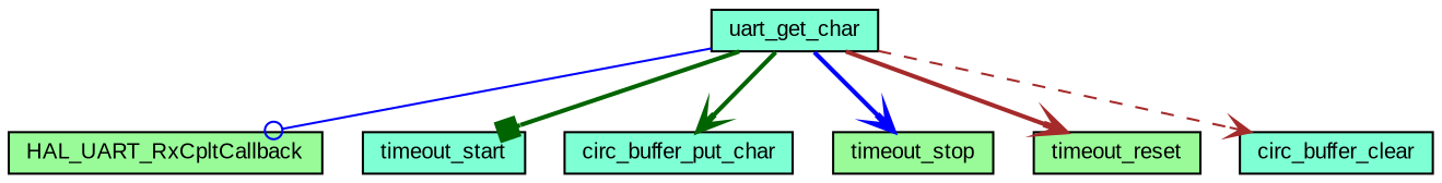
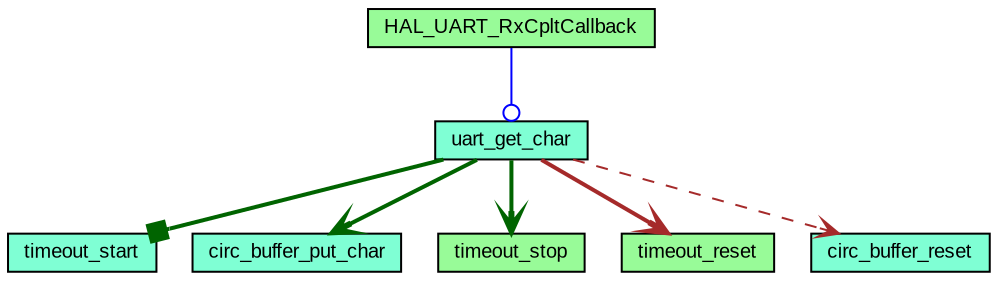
  digraph {
    fontname="Liberation Sans"
    rankdir=TB
    node [color=black fillcolor=aquamarine fontname="Liberation Sans" fontsize=10 shape=record style=filled]
    edge [arrowhead=vee color=blue fontname="Liberation Sans" fontsize=10 labelfontname=Helvetica labelfontsize=10 style=bold]
    n1 [fillcolor=palegreen fontcolor=black height=0.2 label=HAL_UART_RxCpltCallback width=0.4]
    n2 [height=0.2 label=uart_get_char width=0.4]
    n3 [height=0.2 label=timeout_start width=0.4]
    n4 [height=0.2 label=circ_buffer_put_char width=0.4]
    n5 [fillcolor=palegreen height=0.2 label=timeout_stop width=0.4]
    n6 [fillcolor=palegreen height=0.2 label=timeout_reset width=0.4]
-   n7 [height=0.2 label=circ_buffer_clear width=0.4]
-   n2 -> n1 [arrowhead=odot style=solid]
+   n7 [height=0.2 label=circ_buffer_reset width=0.4]
+   n1 -> n2 [arrowhead=odot style=solid]
    n2 -> n3 [arrowhead=box color=darkgreen]
    n2 -> n4 [color=darkgreen]
-   n2 -> n5
+   n2 -> n5 [color=darkgreen]
    n2 -> n6 [color=brown]
    n2 -> n7 [color=brown style=dashed]
  }
